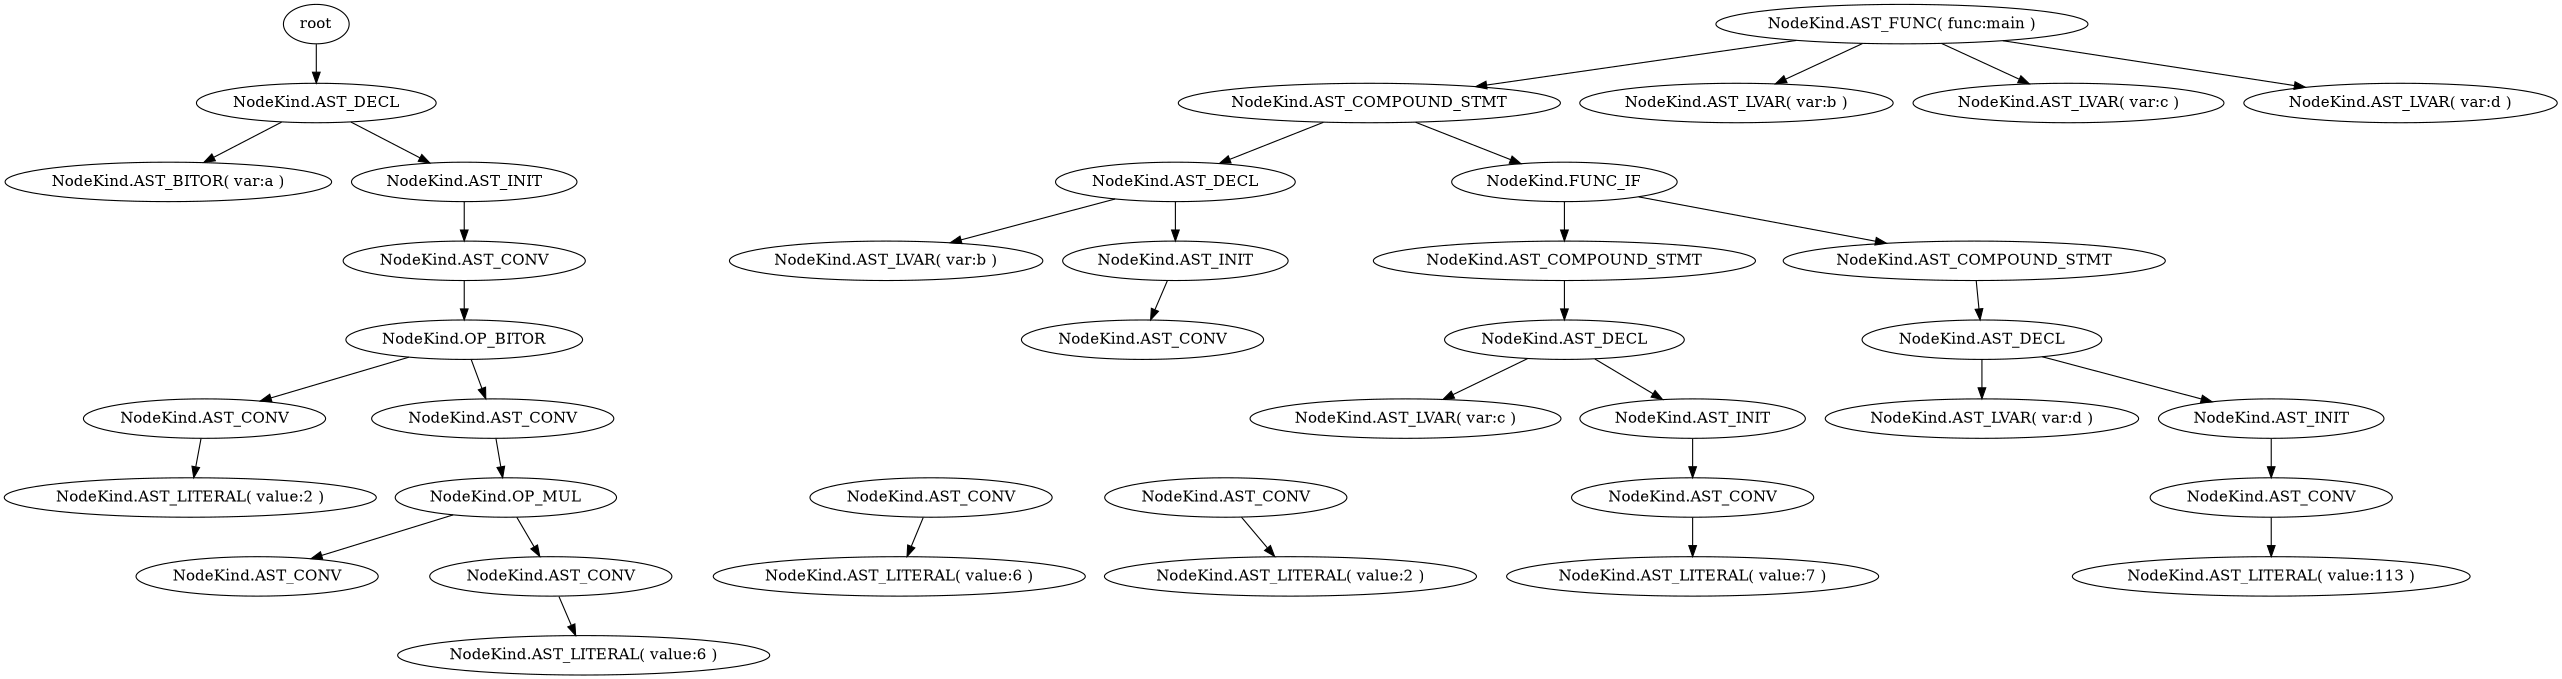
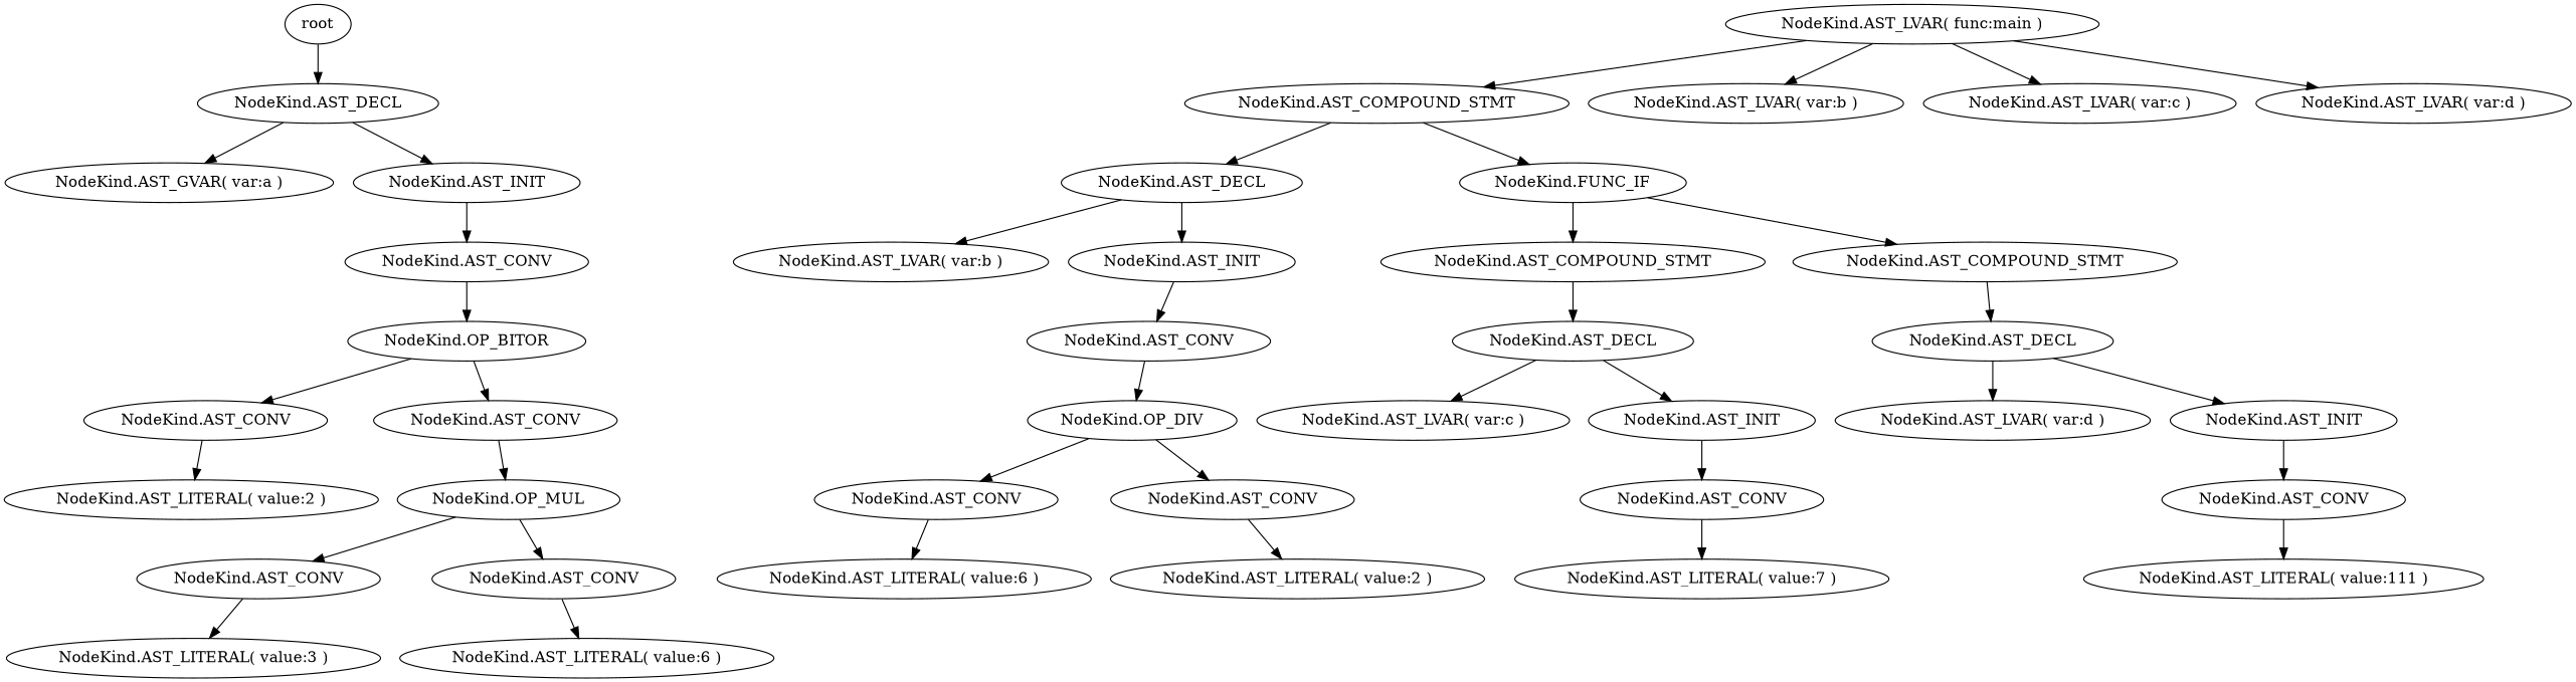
  digraph {
    n1 [label=root]
    n2 [label="NodeKind.AST_DECL"]
-   n3 [label="NodeKind.AST_BITOR( var:a )"]
+   n3 [label="NodeKind.AST_GVAR( var:a )"]
    n4 [label="NodeKind.AST_INIT"]
-   n5 [label="NodeKind.AST_FUNC( func:main )"]
+   n5 [label="NodeKind.AST_LVAR( func:main )"]
    n6 [label="NodeKind.AST_COMPOUND_STMT"]
    n7 [label="NodeKind.AST_LVAR( var:b )"]
    n8 [label="NodeKind.AST_LVAR( var:c )"]
    n9 [label="NodeKind.AST_LVAR( var:d )"]
    n10 [label="NodeKind.AST_CONV"]
    n11 [label="NodeKind.OP_BITOR"]
    n12 [label="NodeKind.AST_CONV"]
    n13 [label="NodeKind.AST_CONV"]
    n14 [label="NodeKind.AST_LITERAL( value:2 )"]
    n15 [label="NodeKind.OP_MUL"]
    n16 [label="NodeKind.AST_CONV"]
    n17 [label="NodeKind.AST_CONV"]
+   n18 [label="NodeKind.AST_LITERAL( value:3 )"]
    n19 [label="NodeKind.AST_LITERAL( value:6 )"]
    n20 [label="NodeKind.AST_DECL"]
    n21 [label="NodeKind.FUNC_IF"]
    n22 [label="NodeKind.AST_LVAR( var:b )"]
    n23 [label="NodeKind.AST_INIT"]
    n24 [label="NodeKind.AST_COMPOUND_STMT"]
    n25 [label="NodeKind.AST_COMPOUND_STMT"]
    n26 [label="NodeKind.AST_CONV"]
+   n27 [label="NodeKind.OP_DIV"]
    n28 [label="NodeKind.AST_CONV"]
    n29 [label="NodeKind.AST_CONV"]
    n30 [label="NodeKind.AST_LITERAL( value:6 )"]
    n31 [label="NodeKind.AST_LITERAL( value:2 )"]
    n32 [label="NodeKind.AST_DECL"]
    n33 [label="NodeKind.AST_DECL"]
    n34 [label="NodeKind.AST_LVAR( var:c )"]
    n35 [label="NodeKind.AST_INIT"]
    n36 [label="NodeKind.AST_CONV"]
    n37 [label="NodeKind.AST_LITERAL( value:7 )"]
    n38 [label="NodeKind.AST_LVAR( var:d )"]
    n39 [label="NodeKind.AST_INIT"]
    n40 [label="NodeKind.AST_CONV"]
-   n41 [label="NodeKind.AST_LITERAL( value:113 )"]
+   n41 [label="NodeKind.AST_LITERAL( value:111 )"]
    n1 -> n2
    n2 -> n3
    n2 -> n4
    n4 -> n10
    n5 -> n6
    n5 -> n7
    n5 -> n8
    n5 -> n9
    n6 -> n20
    n6 -> n21
    n10 -> n11
    n11 -> n12
    n11 -> n13
    n12 -> n14
    n13 -> n15
    n15 -> n16
    n15 -> n17
+   n16 -> n18
    n17 -> n19
    n20 -> n22
    n20 -> n23
    n21 -> n24
    n21 -> n25
    n23 -> n26
    n24 -> n32
    n25 -> n33
+   n26 -> n27
+   n27 -> n28
+   n27 -> n29
    n28 -> n30
    n29 -> n31
    n32 -> n34
    n32 -> n35
    n33 -> n38
    n33 -> n39
    n35 -> n36
    n36 -> n37
    n39 -> n40
    n40 -> n41
  }
